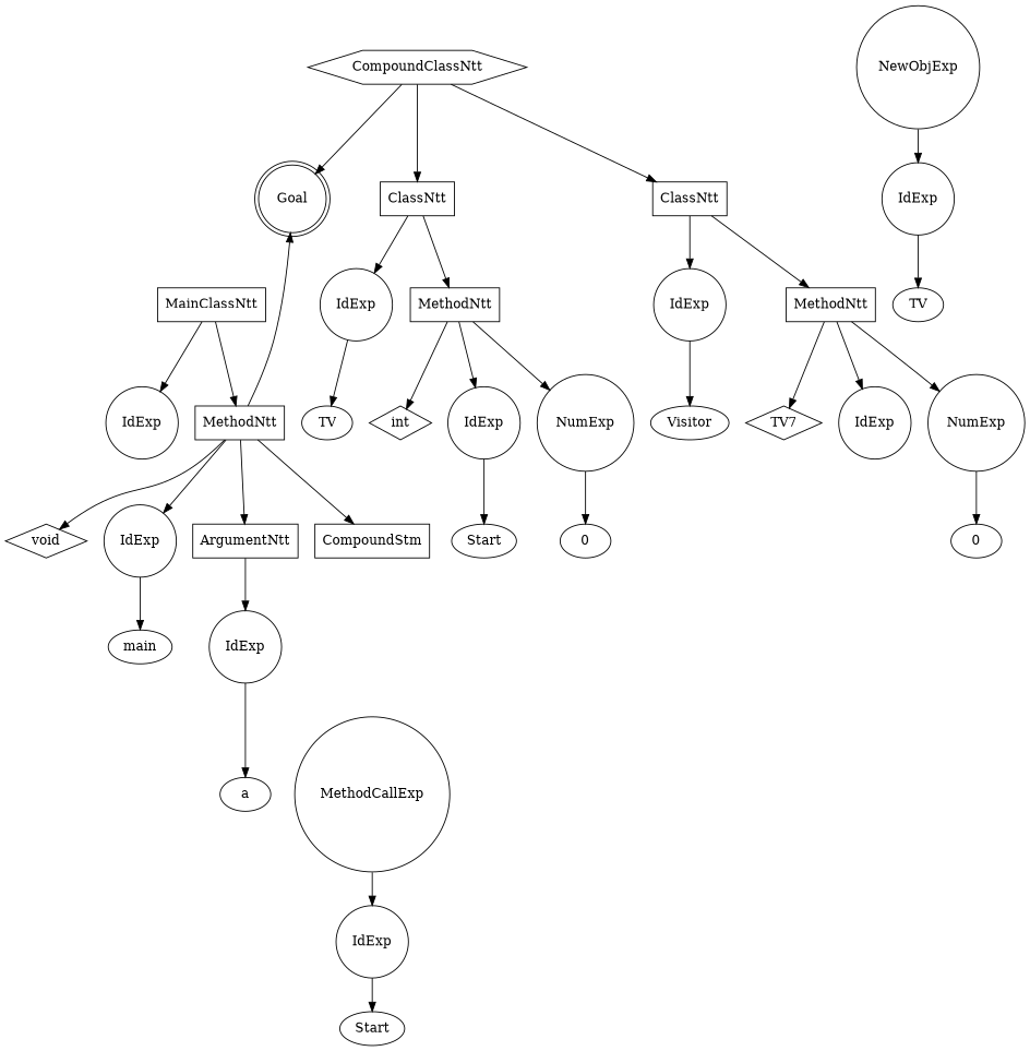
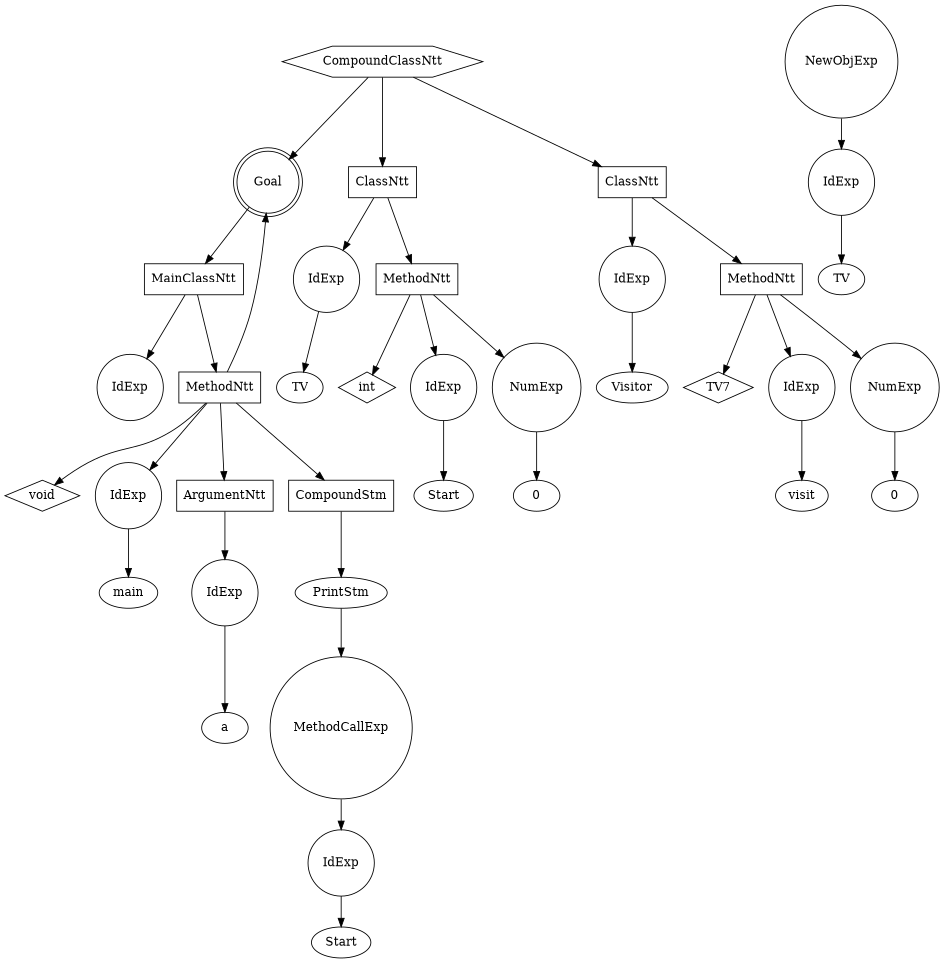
  digraph {
    node [shape=circle]
    n1 [label=Goal shape=doublecircle]
    n2 [label=MainClassNtt shape=box]
    n3 [label=IdExp]
    n4 [label=MethodNtt shape=box]
    n5 [label=CompoundClassNtt shape=hexagon]
    n6 [label=ClassNtt shape=box]
    n7 [label=ClassNtt shape=box]
    n8 [label=void shape=diamond]
    n9 [label=IdExp]
    n10 [label=ArgumentNtt shape=box]
    n11 [label=CompoundStm shape=polygon]
    n12 [label=main shape=""]
    n13 [label=IdExp]
+   n14 [label=PrintStm shape=ellipse]
    n15 [label=a shape=""]
    n16 [label=MethodCallExp]
    n17 [label=IdExp]
    n18 [label=NewObjExp]
    n19 [label=IdExp]
    n20 [label=Start shape=""]
    n21 [label=TV shape=""]
    n22 [label=IdExp]
    n23 [label=MethodNtt shape=box]
    n24 [label=IdExp]
    n25 [label=MethodNtt shape=box]
    n26 [label=TV shape=""]
    n27 [label=int shape=diamond]
    n28 [label=IdExp]
    n29 [label=NumExp]
    n30 [label=Start shape=""]
    n31 [label=0 shape=""]
    n32 [label=Visitor shape=""]
    n33 [label=TV7 shape=diamond]
    n34 [label=IdExp]
    n35 [label=NumExp]
+   n36 [label=visit shape=""]
    n37 [label=0 shape=""]
+   n1 -> n2
    n2 -> n3
    n2 -> n4
    n4 -> n1
    n4 -> n8
    n4 -> n9
    n4 -> n10
    n4 -> n11
    n5 -> n1
    n5 -> n6
    n5 -> n7
    n6 -> n22
    n6 -> n23
    n7 -> n24
    n7 -> n25
    n9 -> n12
    n10 -> n13
+   n11 -> n14
    n13 -> n15
+   n14 -> n16
    n16 -> n17
    n17 -> n20
    n18 -> n19
    n19 -> n21
    n22 -> n26
    n23 -> n27
    n23 -> n28
    n23 -> n29
    n24 -> n32
    n25 -> n33
    n25 -> n34
    n25 -> n35
    n28 -> n30
    n29 -> n31
+   n34 -> n36
    n35 -> n37
  }
